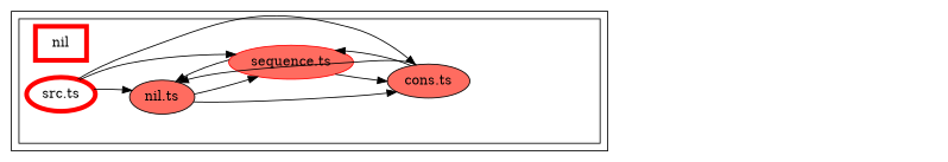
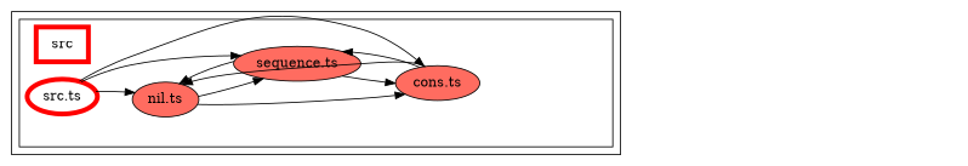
  digraph {
    compound=true
    rankdir=LR
    node [style="rounded,filled"]
    edge [style=invis]
    n1 [fillcolor="#ff6c60" label="nil.ts"]
    exit_src [style=invis]
-   n3 [fillcolor="#ff6c60" label="sequence.ts" color="#ff0000"]
+   n3 [fillcolor="#ff6c60" label="sequence.ts"]
    n4 [fillcolor="#ff6c60" label="cons.ts"]
-   n5 [color="#ff0000" label=nil penwidth=5 shape=rectangle style=""]
+   n5 [color="#ff0000" label=src penwidth=5 shape=rectangle style=""]
    n6 [color="#ff0000" label="src.ts" penwidth=5 style=""]
    "dependency-graph-[object Object]" [style=invis]
    subgraph cluster_1 {
      color="#000000"
      subgraph cluster_2 {
        color="#000000"
        n1
        exit_src
        n3
        n4
        n5
        n6
      }
    }
    n1 -> exit_src
    n1 -> n3
    n1 -> n3 [color=black style=solid]
    n1 -> n4
    n1 -> n4 [color=black style=solid]
    exit_src -> exit_src
    exit_src -> exit_src
    exit_src -> exit_src
    exit_src -> exit_src
    exit_src -> "dependency-graph-[object Object]"
    n3 -> n1
    n3 -> n1 [color=black style=solid]
    n3 -> exit_src
    n3 -> n4
    n3 -> n4 [color=black style=solid]
    n4 -> n1
    n4 -> n1 [color=black style=solid]
    n4 -> exit_src
    n4 -> n3
    n4 -> n3 [color=black style=solid]
    n6 -> n1
    n6 -> n1 [color=black style=solid]
    n6 -> exit_src
    n6 -> n3
    n6 -> n3 [color=black style=solid]
    n6 -> n4
    n6 -> n4 [color=black style=solid]
  }
